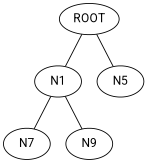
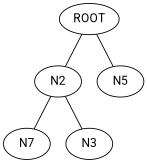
  graph {
    fontname=Roboto
    node [fontname=Roboto]
    edge [fontname=Roboto]
    n1 [label=ROOT]
-   N1
+   N1 [label=N2]
    n3 [label=N5]
    n4 [label=N7]
-   N3 [label=N9]
+   N3
    n1 -- N1
    n1 -- n3
    N1 -- n4
    N1 -- N3
  }
